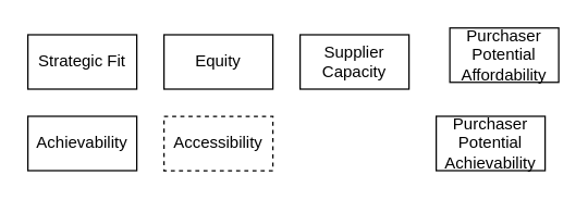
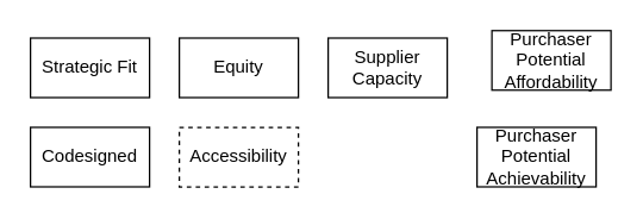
  <mxCell id="0" />
  <mxCell id="1" parent="0" />
  <mxCell id="2" value="Strategic Fit" style="rounded=0;whiteSpace=wrap;html=1;" vertex="1" parent="1"><mxGeometry x="20" y="25" width="80" height="40" as="geometry" /></mxCell>
  <mxCell id="3" value="Equity" style="rounded=0;whiteSpace=wrap;html=1;" vertex="1" parent="1"><mxGeometry x="120" y="25" width="80" height="40" as="geometry" /></mxCell>
  <mxCell id="4" value="Supplier Capacity" style="rounded=0;whiteSpace=wrap;html=1;" vertex="1" parent="1"><mxGeometry x="220" y="25" width="80" height="40" as="geometry" /></mxCell>
  <mxCell id="5" value="Purchaser Potential Affordability" style="rounded=0;whiteSpace=wrap;html=1;" vertex="1" parent="1"><mxGeometry x="330" y="20" width="80" height="40" as="geometry" /></mxCell>
  <mxCell id="6" value="Purchaser&lt;br&gt;Potential Achievability" style="rounded=0;whiteSpace=wrap;html=1;" vertex="1" parent="1"><mxGeometry x="320" y="85" width="80" height="40" as="geometry" /></mxCell>
- <mxCell id="7" value="Achievability" style="rounded=0;whiteSpace=wrap;html=1;" vertex="1" parent="1"><mxGeometry x="20" y="85" width="80" height="40" as="geometry" /></mxCell>
+ <mxCell id="7" value="Codesigned" style="rounded=0;whiteSpace=wrap;html=1;" vertex="1" parent="1"><mxGeometry x="20" y="85" width="80" height="40" as="geometry" /></mxCell>
  <mxCell id="8" value="Accessibility" style="rounded=0;whiteSpace=wrap;html=1;dashed=1;" vertex="1" parent="1"><mxGeometry x="120" y="85" width="80" height="40" as="geometry" /></mxCell>
